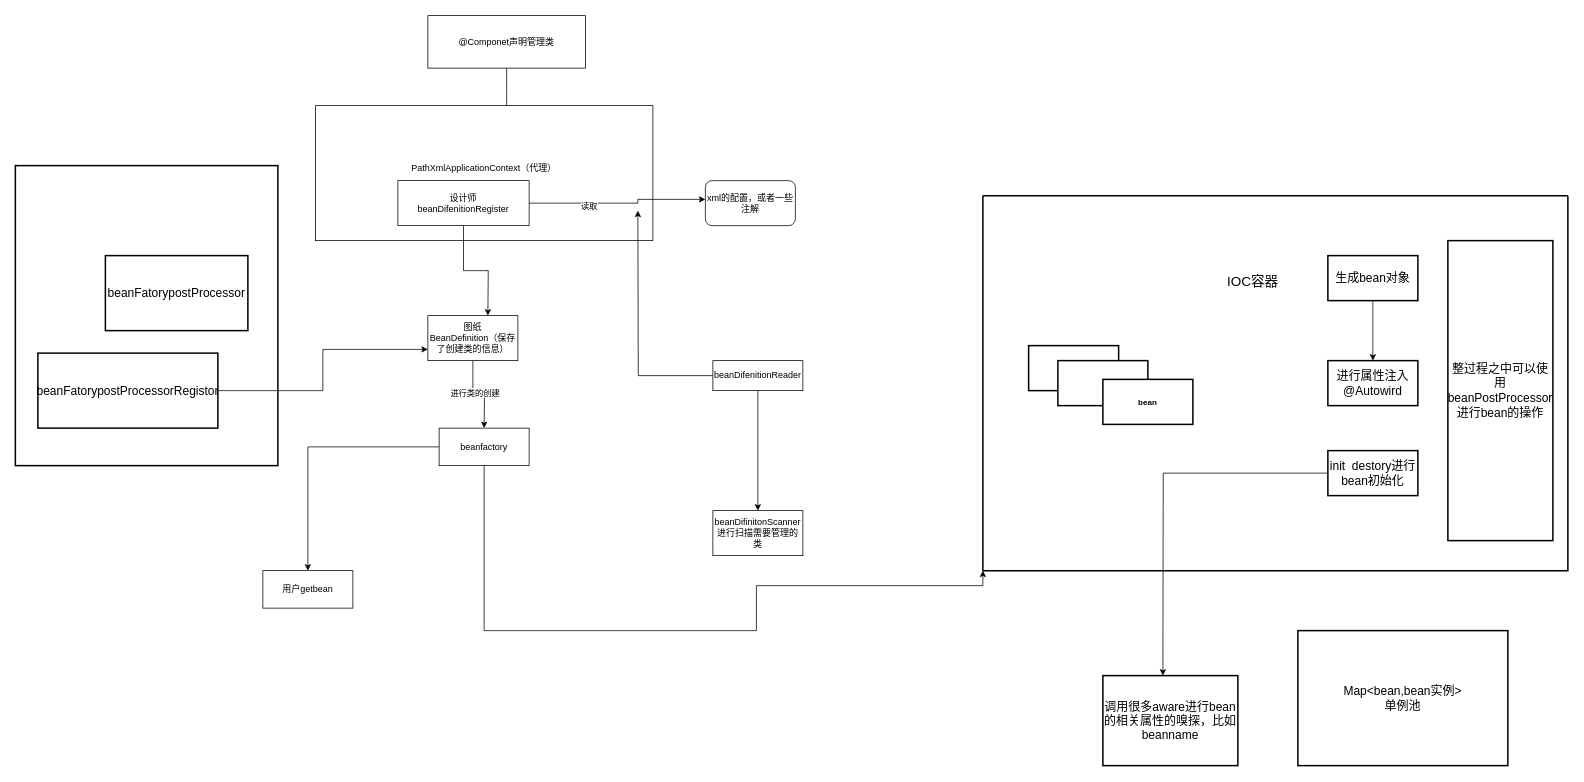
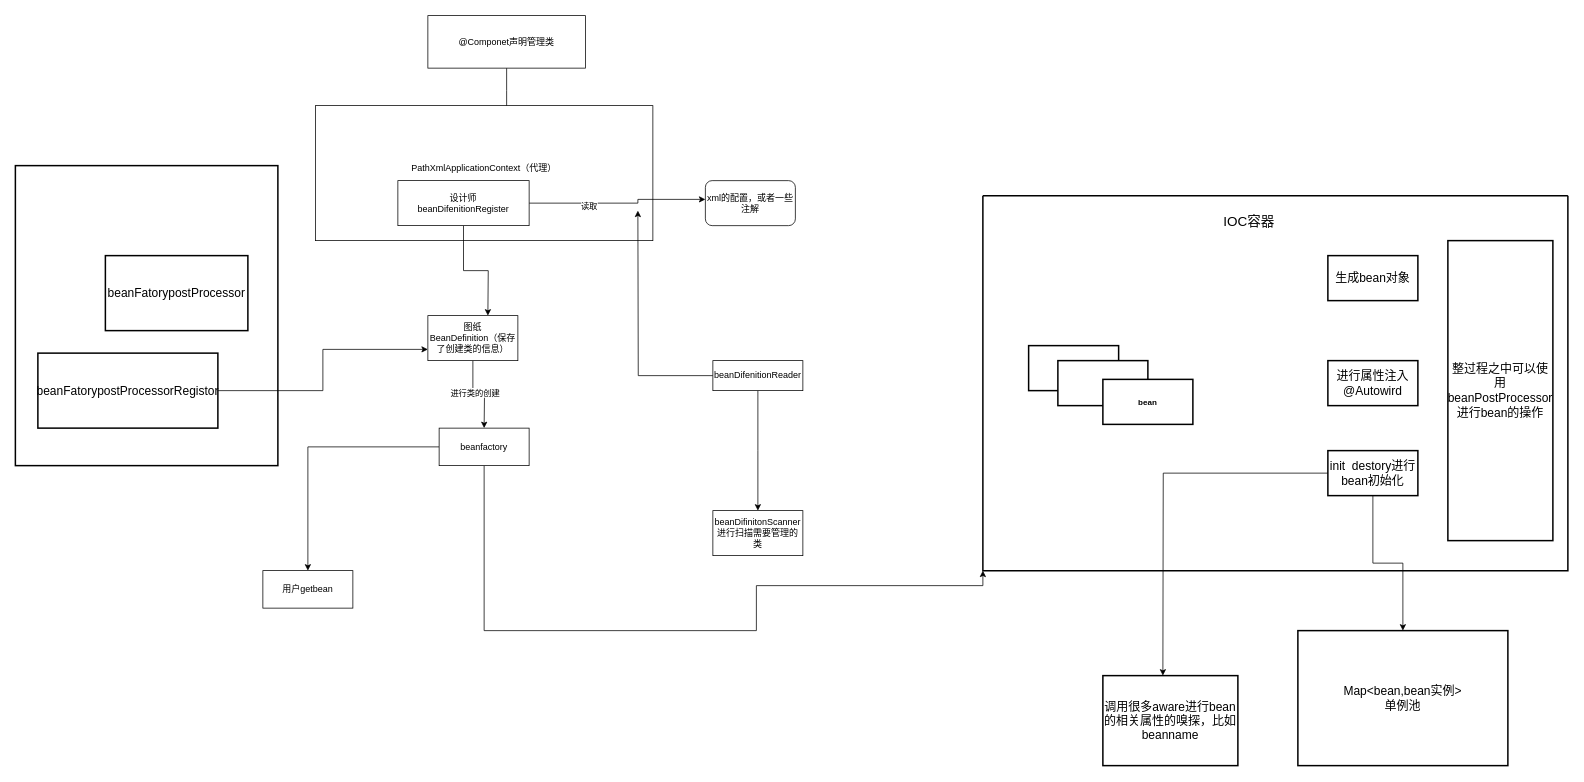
  <mxCell id="0" />
  <mxCell id="1" parent="0" />
  <mxCell id="2" value="" style="rounded=0;whiteSpace=wrap;html=1;fontFamily=Helvetica;fontSize=16;fontColor=default;strokeColor=default;strokeWidth=2;fillColor=default;" vertex="1" parent="1"><mxGeometry x="20" y="220" width="350" height="400" as="geometry" /></mxCell>
  <mxCell id="3" style="edgeStyle=orthogonalEdgeStyle;rounded=0;orthogonalLoop=1;jettySize=auto;html=1;" edge="1" parent="1" source="4"><mxGeometry relative="1" as="geometry"><mxPoint x="675" y="150" as="targetPoint" /></mxGeometry></mxCell>
  <mxCell id="4" value="@Componet声明管理类" style="rounded=0;whiteSpace=wrap;html=1;" vertex="1" parent="1"><mxGeometry x="570" y="20" width="210" height="70" as="geometry" /></mxCell>
  <mxCell id="5" value="PathXmlApplicationContext（代理）&lt;br&gt;&lt;br&gt;" style="rounded=0;whiteSpace=wrap;html=1;" vertex="1" parent="1"><mxGeometry x="420" y="140" width="450" height="180" as="geometry" /></mxCell>
  <mxCell id="6" style="edgeStyle=orthogonalEdgeStyle;rounded=0;orthogonalLoop=1;jettySize=auto;html=1;" edge="1" parent="1" source="9"><mxGeometry relative="1" as="geometry"><mxPoint x="650" y="420" as="targetPoint" /></mxGeometry></mxCell>
  <mxCell id="7" style="edgeStyle=orthogonalEdgeStyle;rounded=0;orthogonalLoop=1;jettySize=auto;html=1;" edge="1" parent="1" source="9"><mxGeometry relative="1" as="geometry"><mxPoint x="940" y="265" as="targetPoint" /><Array as="points"><mxPoint x="850" y="270" /><mxPoint x="850" y="265" /></Array></mxGeometry></mxCell>
  <mxCell id="8" value="读取" style="edgeLabel;html=1;align=center;verticalAlign=middle;resizable=0;points=[];" vertex="1" connectable="0" parent="7"><mxGeometry x="-0.338" y="-3" relative="1" as="geometry"><mxPoint as="offset" /></mxGeometry></mxCell>
  <mxCell id="9" value="设计师&lt;br&gt;beanDifenitionRegister" style="rounded=0;whiteSpace=wrap;html=1;" vertex="1" parent="1"><mxGeometry x="530" y="240" width="175" height="60" as="geometry" /></mxCell>
  <mxCell id="10" style="edgeStyle=orthogonalEdgeStyle;rounded=0;orthogonalLoop=1;jettySize=auto;html=1;" edge="1" parent="1" source="12"><mxGeometry relative="1" as="geometry"><mxPoint x="645" y="570" as="targetPoint" /></mxGeometry></mxCell>
  <mxCell id="11" value="进行类的创建" style="edgeLabel;html=1;align=center;verticalAlign=middle;resizable=0;points=[];" vertex="1" connectable="0" parent="10"><mxGeometry x="-0.209" y="2" relative="1" as="geometry"><mxPoint as="offset" /></mxGeometry></mxCell>
  <mxCell id="12" value="图纸&lt;br&gt;BeanDefinition（保存了创建类的信息）" style="rounded=0;whiteSpace=wrap;html=1;" vertex="1" parent="1"><mxGeometry x="570" y="420" width="120" height="60" as="geometry" /></mxCell>
  <mxCell id="13" style="edgeStyle=orthogonalEdgeStyle;rounded=0;orthogonalLoop=1;jettySize=auto;html=1;entryX=0;entryY=1;entryDx=0;entryDy=0;fontFamily=Helvetica;fontSize=16;fontColor=default;" edge="1" parent="1" source="15" target="21"><mxGeometry relative="1" as="geometry"><Array as="points"><mxPoint x="645" y="840" /><mxPoint x="1008" y="840" /><mxPoint x="1008" y="780" /><mxPoint x="1310" y="780" /></Array></mxGeometry></mxCell>
  <mxCell id="14" value="" style="edgeStyle=orthogonalEdgeStyle;rounded=0;orthogonalLoop=1;jettySize=auto;html=1;fontFamily=Helvetica;fontSize=16;fontColor=default;" edge="1" parent="1" source="15" target="34"><mxGeometry relative="1" as="geometry" /></mxCell>
  <mxCell id="15" value="beanfactory" style="rounded=0;whiteSpace=wrap;html=1;" vertex="1" parent="1"><mxGeometry x="585" y="570" width="120" height="50" as="geometry" /></mxCell>
  <mxCell id="16" value="xml的配置，或者一些注解" style="rounded=1;whiteSpace=wrap;html=1;" vertex="1" parent="1"><mxGeometry x="940" y="240" width="120" height="60" as="geometry" /></mxCell>
  <mxCell id="17" style="edgeStyle=orthogonalEdgeStyle;rounded=0;orthogonalLoop=1;jettySize=auto;html=1;" edge="1" parent="1" source="19"><mxGeometry relative="1" as="geometry"><mxPoint x="850" y="280" as="targetPoint" /></mxGeometry></mxCell>
  <mxCell id="18" style="edgeStyle=orthogonalEdgeStyle;rounded=0;orthogonalLoop=1;jettySize=auto;html=1;" edge="1" parent="1" source="19"><mxGeometry relative="1" as="geometry"><mxPoint x="1010" y="680" as="targetPoint" /></mxGeometry></mxCell>
  <mxCell id="19" value="beanDifenitionReader" style="rounded=0;whiteSpace=wrap;html=1;" vertex="1" parent="1"><mxGeometry x="950" y="480" width="120" height="40" as="geometry" /></mxCell>
  <mxCell id="20" value="beanDifinitonScanner进行扫描需要管理的类" style="rounded=0;whiteSpace=wrap;html=1;" vertex="1" parent="1"><mxGeometry x="950" y="680" width="120" height="60" as="geometry" /></mxCell>
  <mxCell id="21" value="" style="swimlane;startSize=0;rounded=0;fontFamily=Helvetica;fontSize=16;fontColor=default;strokeColor=default;strokeWidth=2;fillColor=default;html=1;" vertex="1" parent="1"><mxGeometry x="1310" y="260" width="780" height="500" as="geometry" /></mxCell>
- <mxCell id="22" value="IOC容器" style="text;html=1;strokeColor=none;fillColor=none;align=center;verticalAlign=middle;whiteSpace=wrap;rounded=0;fontSize=18;" vertex="1" parent="21"><mxGeometry x="305" y="100" width="110" height="30" as="geometry" /></mxCell>
- <mxCell id="23" style="edgeStyle=orthogonalEdgeStyle;rounded=0;orthogonalLoop=1;jettySize=auto;html=1;fontFamily=Helvetica;fontSize=16;fontColor=default;" edge="1" parent="21" source="24" target="25"><mxGeometry relative="1" as="geometry" /></mxCell>
+ <mxCell id="22" value="IOC容器" style="text;html=1;strokeColor=none;fillColor=none;align=center;verticalAlign=middle;whiteSpace=wrap;rounded=0;fontSize=18;" vertex="1" parent="21"><mxGeometry x="300" y="20" width="110" height="30" as="geometry" /></mxCell>
  <mxCell id="24" value="生成bean对象" style="rounded=0;whiteSpace=wrap;html=1;fontFamily=Helvetica;fontSize=16;fontColor=default;strokeColor=default;strokeWidth=2;fillColor=default;" vertex="1" parent="21"><mxGeometry x="460" y="80" width="120" height="60" as="geometry" /></mxCell>
  <mxCell id="25" value="进行属性注入&lt;br&gt;@Autowird" style="rounded=0;whiteSpace=wrap;html=1;fontFamily=Helvetica;fontSize=16;fontColor=default;strokeColor=default;strokeWidth=2;fillColor=default;" vertex="1" parent="21"><mxGeometry x="460" y="220" width="120" height="60" as="geometry" /></mxCell>
  <mxCell id="26" value="init&amp;nbsp; destory进行bean初始化" style="rounded=0;whiteSpace=wrap;html=1;fontFamily=Helvetica;fontSize=16;fontColor=default;strokeColor=default;strokeWidth=2;fillColor=default;" vertex="1" parent="21"><mxGeometry x="460" y="340" width="120" height="60" as="geometry" /></mxCell>
  <mxCell id="27" value="" style="rounded=0;whiteSpace=wrap;html=1;fontFamily=Helvetica;fontSize=16;fontColor=default;strokeColor=default;strokeWidth=2;fillColor=default;" vertex="1" parent="21"><mxGeometry x="61" y="200" width="120" height="60" as="geometry" /></mxCell>
  <mxCell id="28" value="" style="rounded=0;whiteSpace=wrap;html=1;fontFamily=Helvetica;fontSize=16;fontColor=default;strokeColor=default;strokeWidth=2;fillColor=default;" vertex="1" parent="21"><mxGeometry x="100" y="220" width="120" height="60" as="geometry" /></mxCell>
  <mxCell id="29" value="&lt;h6&gt;bean&lt;/h6&gt;" style="rounded=0;whiteSpace=wrap;html=1;fontFamily=Helvetica;fontSize=16;fontColor=default;strokeColor=default;strokeWidth=2;fillColor=default;" vertex="1" parent="21"><mxGeometry x="160" y="245" width="120" height="60" as="geometry" /></mxCell>
  <mxCell id="30" value="整过程之中可以使用beanPostProcessor进行bean的操作" style="rounded=0;whiteSpace=wrap;html=1;fontFamily=Helvetica;fontSize=16;fontColor=default;strokeColor=default;strokeWidth=2;fillColor=default;" vertex="1" parent="21"><mxGeometry x="620" y="60" width="140" height="400" as="geometry" /></mxCell>
  <mxCell id="31" value="Map&amp;lt;bean,bean实例&amp;gt;&lt;br&gt;单例池" style="rounded=0;whiteSpace=wrap;html=1;fontFamily=Helvetica;fontSize=16;fontColor=default;strokeColor=default;strokeWidth=2;fillColor=default;" vertex="1" parent="1"><mxGeometry x="1730" y="840" width="280" height="180" as="geometry" /></mxCell>
+ <mxCell id="32" style="edgeStyle=orthogonalEdgeStyle;rounded=0;orthogonalLoop=1;jettySize=auto;html=1;fontFamily=Helvetica;fontSize=16;fontColor=default;" edge="1" parent="1" source="26" target="31"><mxGeometry relative="1" as="geometry" /></mxCell>
  <mxCell id="33" value="beanFatorypostProcessor" style="rounded=0;whiteSpace=wrap;html=1;fontFamily=Helvetica;fontSize=16;fontColor=default;strokeColor=default;strokeWidth=2;fillColor=default;" vertex="1" parent="1"><mxGeometry x="140" y="340" width="190" height="100" as="geometry" /></mxCell>
  <mxCell id="34" value="用户getbean" style="rounded=0;whiteSpace=wrap;html=1;" vertex="1" parent="1"><mxGeometry x="350" y="760" width="120" height="50" as="geometry" /></mxCell>
  <mxCell id="35" style="edgeStyle=orthogonalEdgeStyle;rounded=0;orthogonalLoop=1;jettySize=auto;html=1;entryX=0;entryY=0.75;entryDx=0;entryDy=0;fontFamily=Helvetica;fontSize=16;fontColor=default;" edge="1" parent="1" source="36" target="12"><mxGeometry relative="1" as="geometry" /></mxCell>
  <mxCell id="36" value="&lt;span&gt;beanFatorypostProcessorRegistor&lt;/span&gt;" style="rounded=0;whiteSpace=wrap;html=1;fontFamily=Helvetica;fontSize=16;fontColor=default;strokeColor=default;strokeWidth=2;fillColor=default;" vertex="1" parent="1"><mxGeometry x="50" y="470" width="240" height="100" as="geometry" /></mxCell>
  <mxCell id="37" style="edgeStyle=orthogonalEdgeStyle;rounded=0;orthogonalLoop=1;jettySize=auto;html=1;fontFamily=Helvetica;fontSize=16;fontColor=default;" edge="1" parent="1" source="26"><mxGeometry relative="1" as="geometry"><mxPoint x="1550" y="900" as="targetPoint" /></mxGeometry></mxCell>
  <mxCell id="38" value="调用很多aware进行bean的相关属性的嗅探，比如beanname" style="rounded=0;whiteSpace=wrap;html=1;fontFamily=Helvetica;fontSize=16;fontColor=default;strokeColor=default;strokeWidth=2;fillColor=default;" vertex="1" parent="1"><mxGeometry x="1470" y="900" width="180" height="120" as="geometry" /></mxCell>
